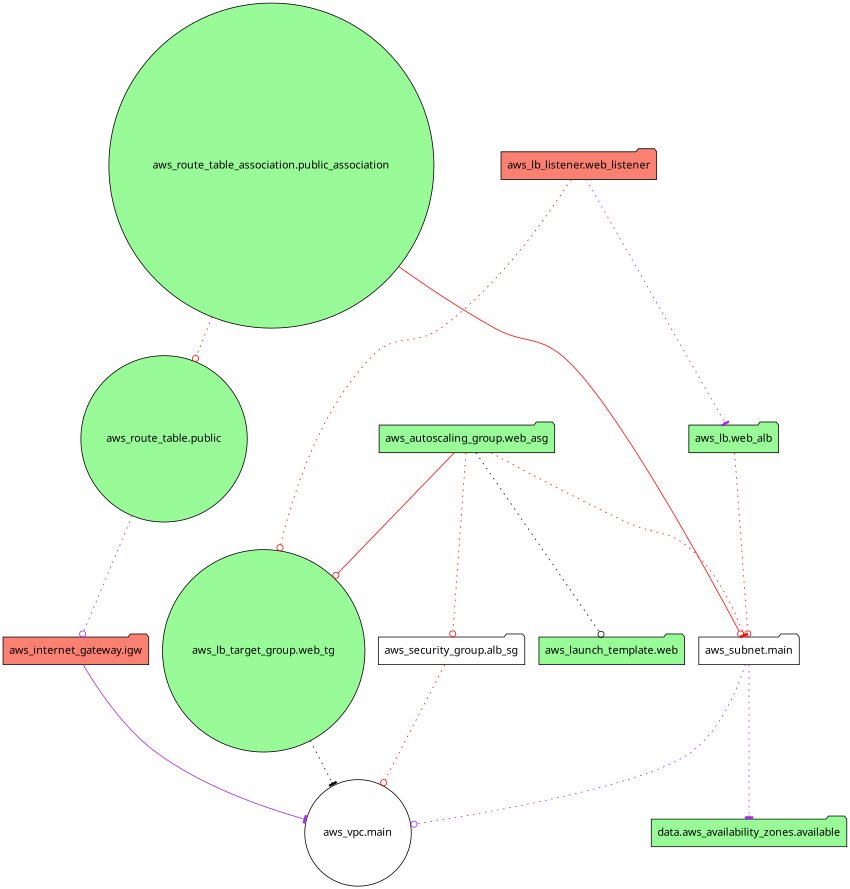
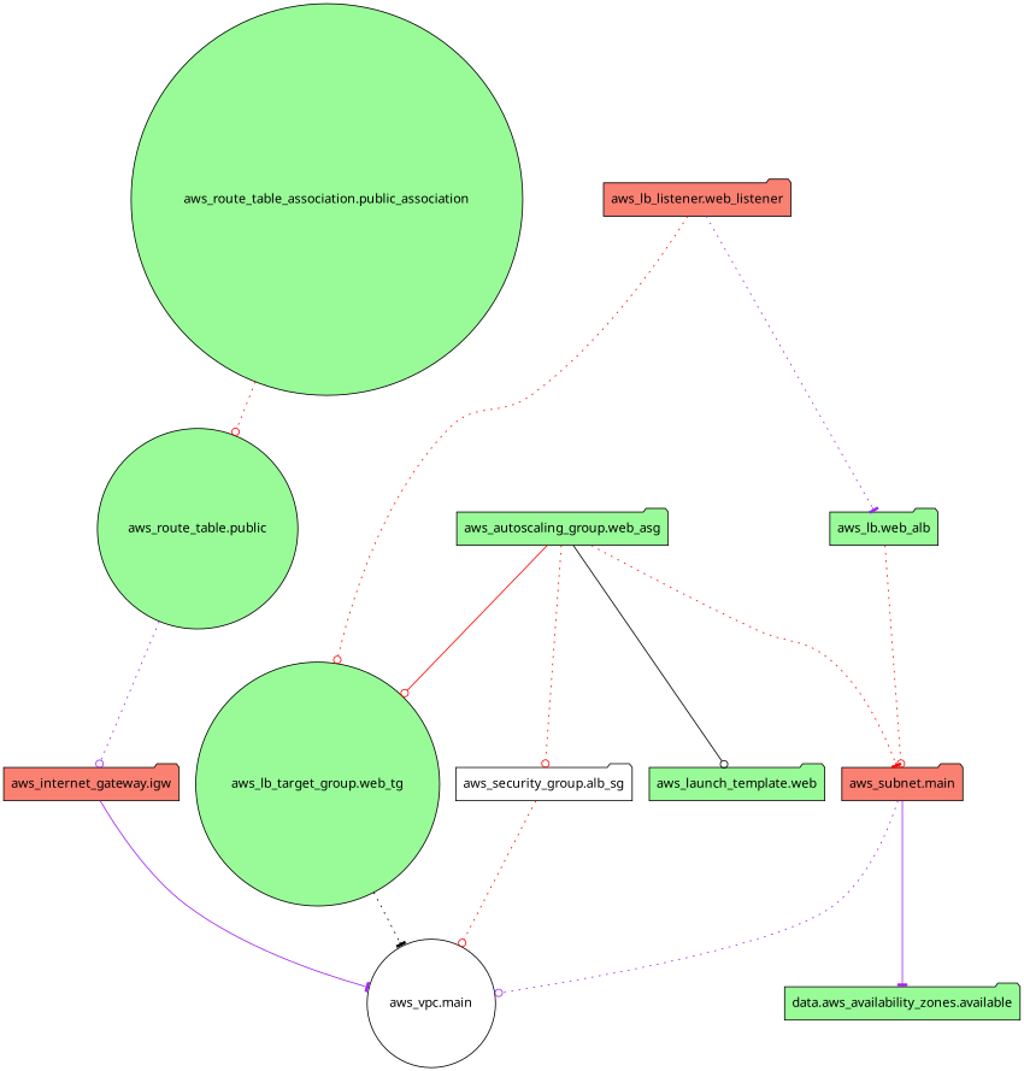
  digraph {
    rankdir=TB
    node [fillcolor=palegreen fontname="sans-serif" shape=folder style=filled]
    edge [arrowhead=odot color=red style=dotted]
    n1 [label="data.aws_availability_zones.available"]
    n2 [label="aws_autoscaling_group.web_asg"]
    n3 [label="aws_launch_template.web"]
    n4 [label="aws_lb_target_group.web_tg" shape=circle]
-   n5 [fillcolor=white label="aws_subnet.main"]
+   n5 [fillcolor=salmon label="aws_subnet.main"]
    n6 [fillcolor=white label="aws_security_group.alb_sg"]
    n7 [fillcolor=white label="aws_vpc.main" shape=circle]
    n8 [fillcolor=salmon label="aws_internet_gateway.igw"]
    n9 [label="aws_lb.web_alb"]
    n10 [fillcolor=salmon label="aws_lb_listener.web_listener"]
    n11 [label="aws_route_table.public" shape=circle]
    n12 [label="aws_route_table_association.public_association" shape=circle]
-   n2 -> n3 [color=black]
+   n2 -> n3 [color=black style=solid]
    n2 -> n4 [style=solid]
    n2 -> n5 [arrowhead=tee]
    n2 -> n6
    n4 -> n7 [arrowhead=tee color=black]
-   n5 -> n1 [arrowhead=tee color=purple]
+   n5 -> n1 [arrowhead=tee color=purple style=solid]
    n5 -> n7 [color=purple]
    n6 -> n7
    n8 -> n7 [arrowhead=tee color=purple style=solid]
    n9 -> n5
    n10 -> n4
    n10 -> n9 [arrowhead=tee color=purple]
    n11 -> n8 [color=purple]
-   n12 -> n5 [style=solid]
    n12 -> n11
  }
